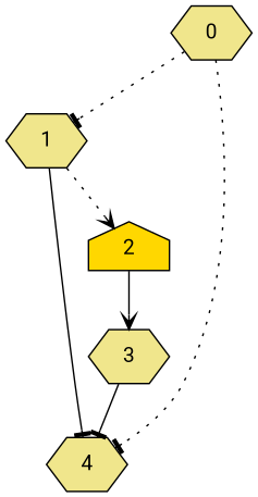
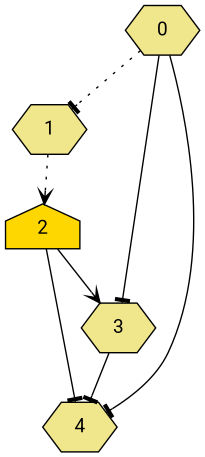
  digraph {
    fontname=Roboto
    node [fillcolor=khaki fontname=Roboto shape=hexagon style=filled]
    edge [arrowhead=tee fontname=Roboto style=solid weight=1]
    n1 [label=0]
    n2 [label=1]
    n3 [label=3]
    n4 [label=4]
    n5 [fillcolor=gold label=2 shape=house]
    n1 -> n2 [style=dotted]
-   n1 -> n4 [style=dotted weight=3]
-   n2 -> n4 [weight=6]
+   n1 -> n3 [weight=2]
+   n1 -> n4 [weight=3]
+   n5 -> n4 [weight=6]
    n2 -> n5 [arrowhead=vee style=dotted]
    n3 -> n4 [weight=3]
    n5 -> n3 [arrowhead=vee weight=2]
  }
